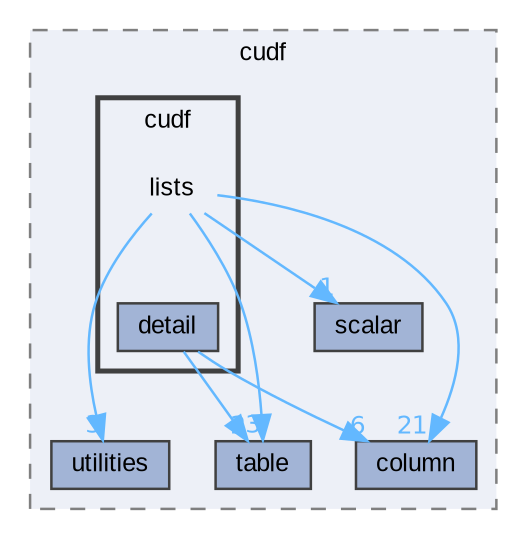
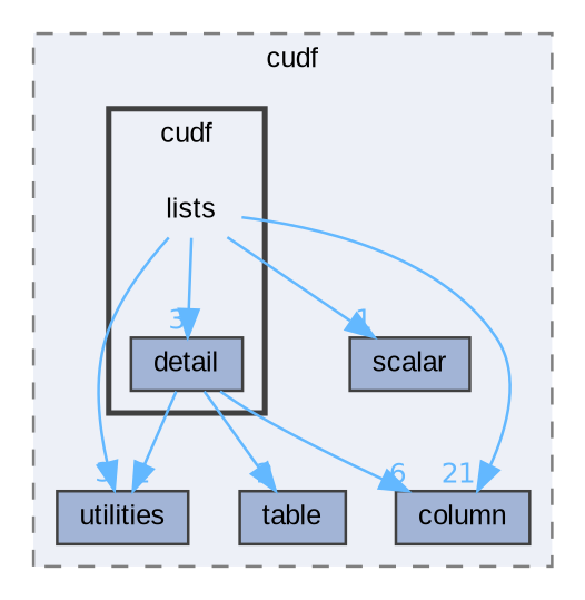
  digraph {
    compound=true
    fontname="Liberation Sans"
    node [fontname="Liberation Sans" fontsize=10 shape=box color=grey25 fillcolor="#a2b4d6" style=filled]
    edge [color=steelblue1 fontcolor=steelblue1 fontname="Liberation Sans" fontsize=10 headlabel=3 labeldistance=1.5 labelfontname=Helvetica labelfontsize=10]
    n1 [height=0.2 label=lists shape=plaintext width=0.4 color="" fillcolor="" style=""]
    n2 [height=0.2 label=detail width=0.4]
    n3 [height=0.2 label=utilities width=0.4]
    n4 [height=0.2 label=column width=0.4]
    n5 [height=0.2 label=table width=0.4]
    n6 [height=0.2 label=scalar width=0.4]
    subgraph cluster_1 {
      bgcolor="#edf0f7"
      fontsize=10
      label=cudf
      pencolor=grey50
      style="filled,dashed"
      n3
      n4
      n5
      n6
      subgraph cluster_2 {
        bgcolor="#edf0f7"
        fontsize=10
        pencolor=grey25
        style="filled,bold"
        n1
        n2
      }
    }
    n1 -> n3
    n1 -> n4 [headlabel=21]
-   n1 -> n5
+   n1 -> n2
    n1 -> n6 [headlabel=1]
+   n2 -> n3 [headlabel=2]
    n2 -> n4 [headlabel=6]
    n2 -> n5 [headlabel=2]
  }
